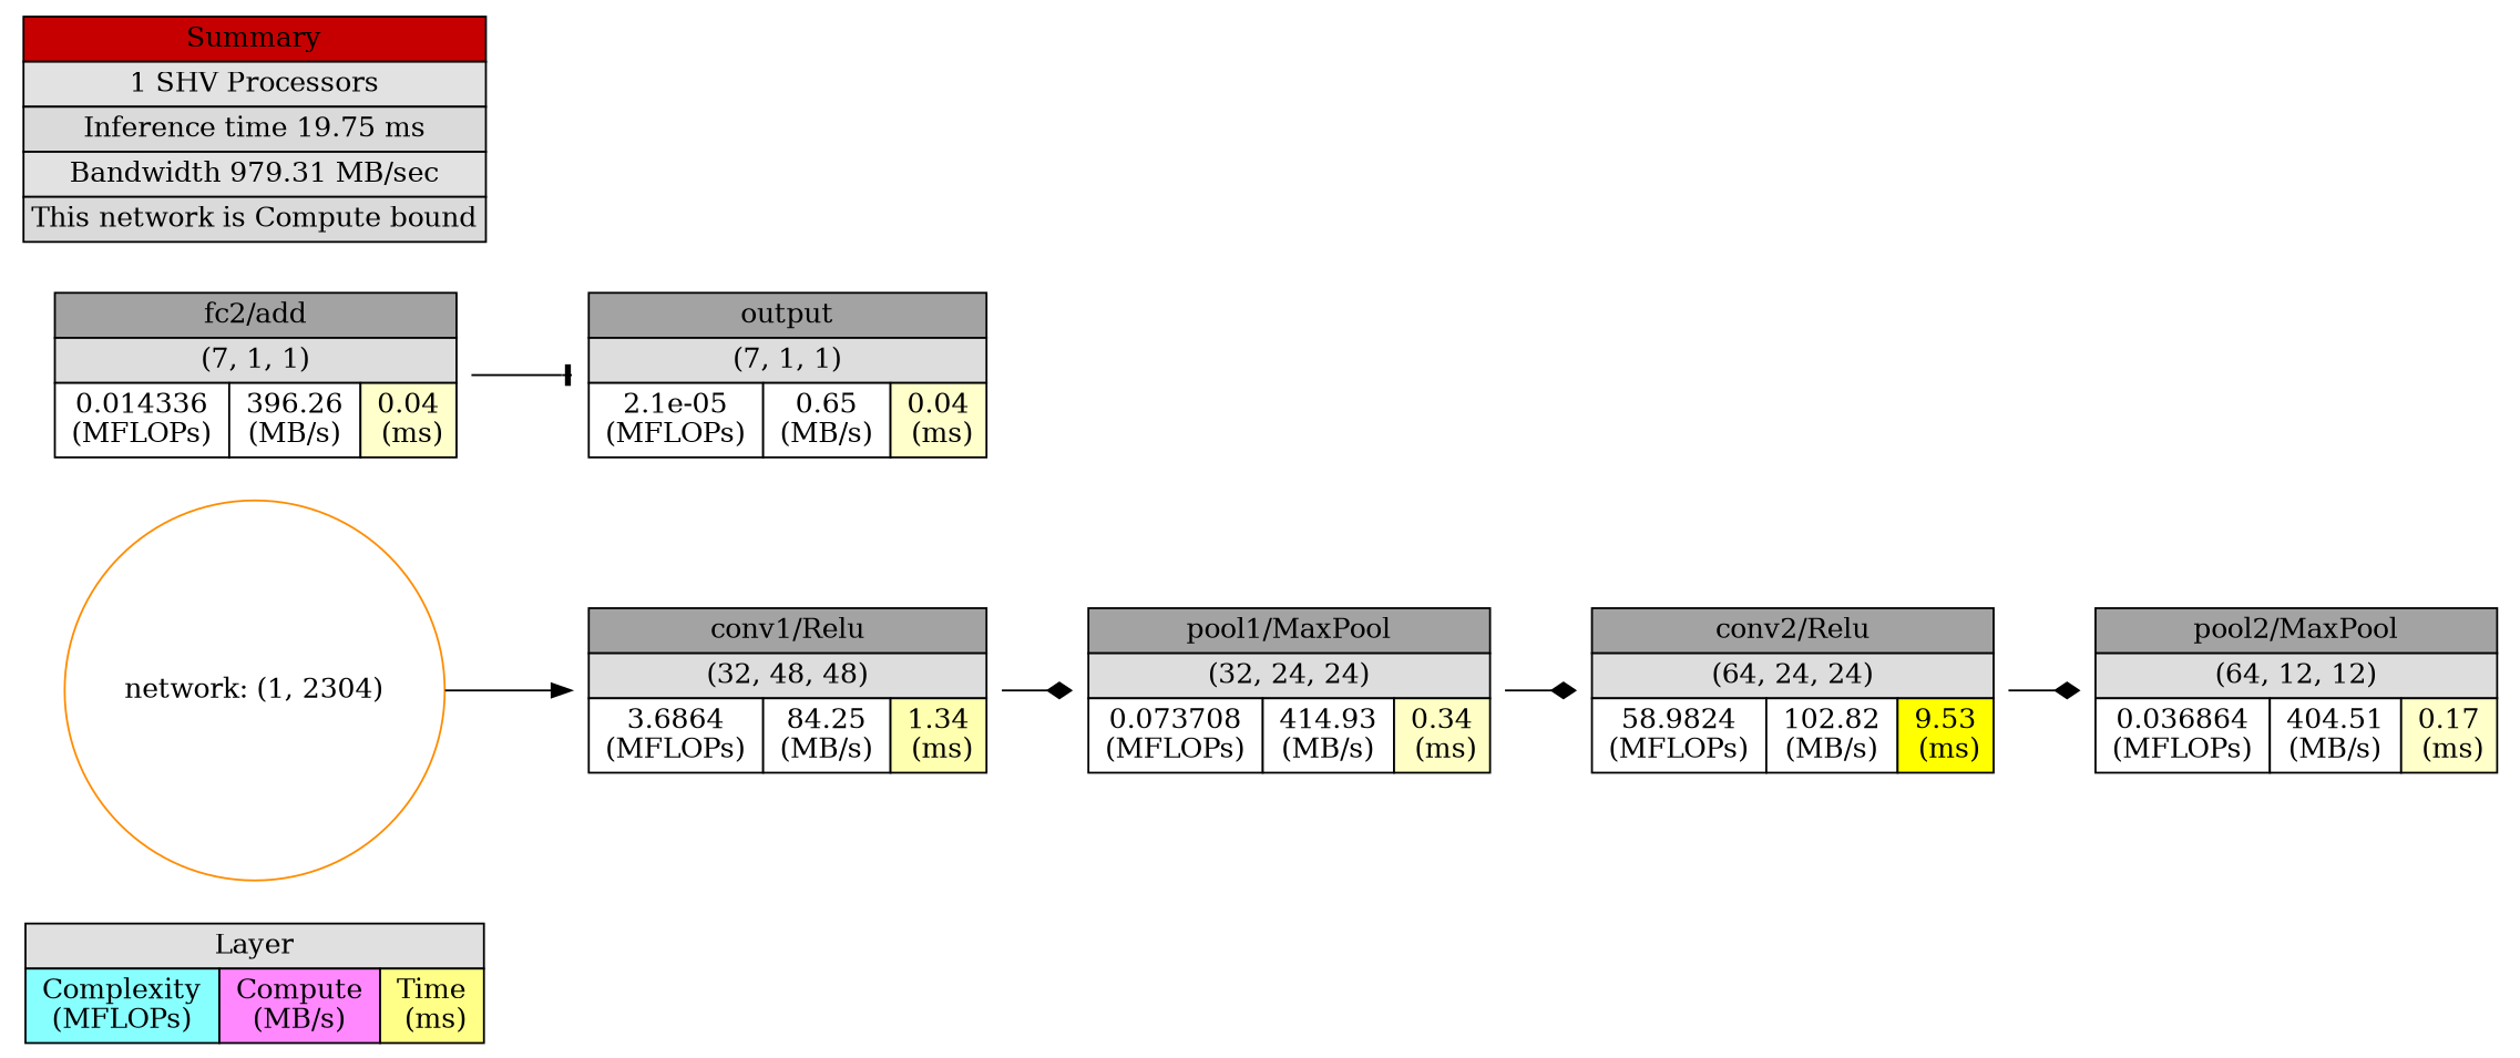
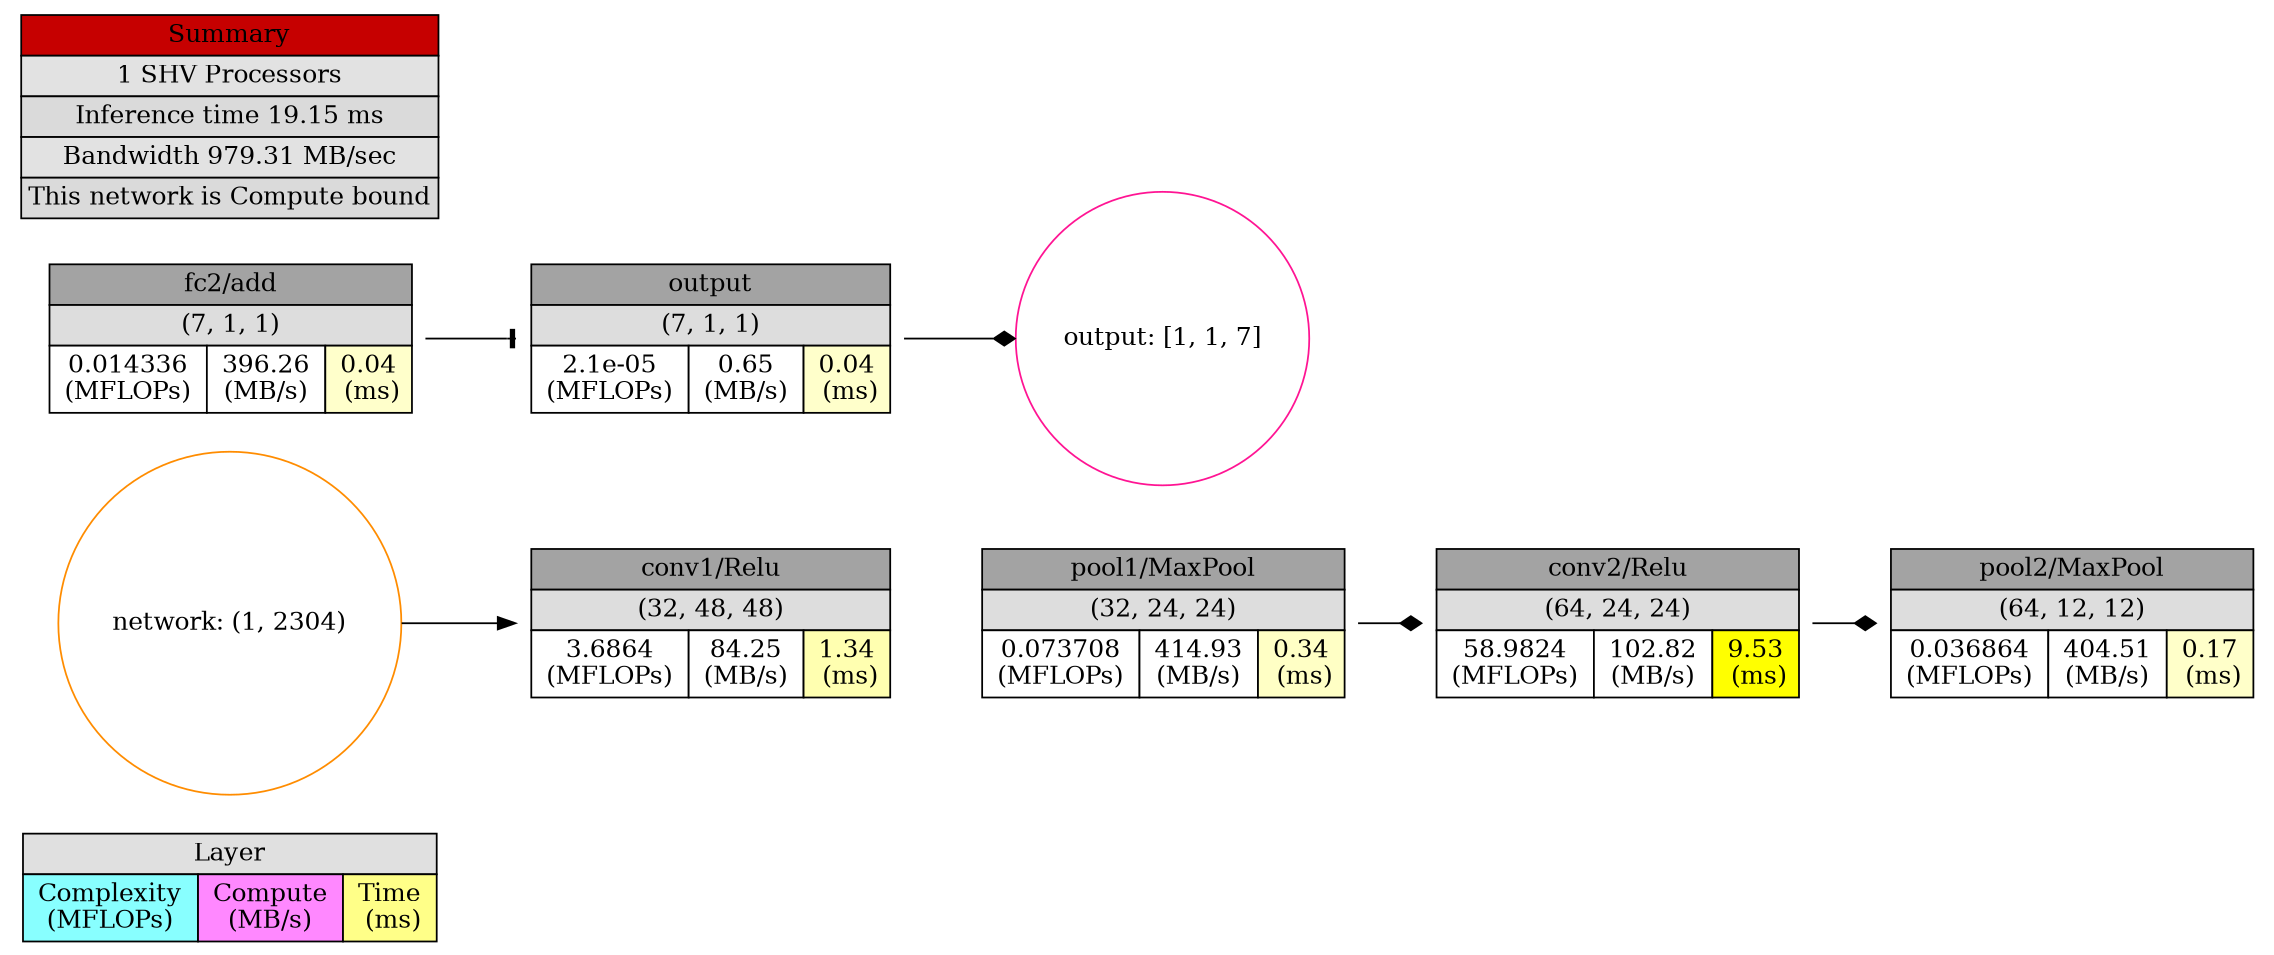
  digraph {
    rankdir=LR
    node [shape=plaintext]
    edge [arrowhead=diamond]
    n1 [label=<<TABLE BORDER="0" CELLBORDER="1" CELLSPACING="0" CELLPADDING="3"> <TR><TD  BGCOLOR = "#E0E0E0" COLSPAN="3">Layer</TD></TR> <TR><TD BGCOLOR = "#88FFFF"> Complexity <br/> (MFLOPs) </TD> <TD BGCOLOR = "#FF88FF"> Compute <br/> (MB/s) </TD> <TD BGCOLOR = "#FFFF88"> Time <br/> (ms)</TD></TR> </TABLE>>]
    n2 [color=darkorange label="network: (1, 2304)" shape=circle]
    n3 [label=< <TABLE BORDER="0" CELLBORDER="1" CELLSPACING="0" CELLPADDING="3"> <TR>     <TD  BGCOLOR = "#A3A3A3" COLSPAN="3">conv1/Relu</TD> </TR> <TR>     <TD  BGCOLOR = "#DDDDDD" COLSPAN="3">(32, 48, 48)</TD> </TR> <TR>     <TD BGCOLOR = "#FFFFFF"> 3.6864 <br/> (MFLOPs) </TD>     <TD BGCOLOR = "#FFFFFF"> 84.25 <br/> (MB/s) </TD>     <TD BGCOLOR = "#FFFFB0"> 1.34 <br/> (ms)</TD> </TR> </TABLE>>]
    n4 [label=< <TABLE BORDER="0" CELLBORDER="1" CELLSPACING="0" CELLPADDING="3"> <TR>     <TD  BGCOLOR = "#A3A3A3" COLSPAN="3">pool1/MaxPool</TD> </TR> <TR>     <TD  BGCOLOR = "#DDDDDD" COLSPAN="3">(32, 24, 24)</TD> </TR> <TR>     <TD BGCOLOR = "#FFFFFF"> 0.073708 <br/> (MFLOPs) </TD>     <TD BGCOLOR = "#FFFFFF"> 414.93 <br/> (MB/s) </TD>     <TD BGCOLOR = "#FFFFC5"> 0.34 <br/> (ms)</TD> </TR> </TABLE>>]
    n5 [label=< <TABLE BORDER="0" CELLBORDER="1" CELLSPACING="0" CELLPADDING="3"> <TR>     <TD  BGCOLOR = "#A3A3A3" COLSPAN="3">conv2/Relu</TD> </TR> <TR>     <TD  BGCOLOR = "#DDDDDD" COLSPAN="3">(64, 24, 24)</TD> </TR> <TR>     <TD BGCOLOR = "#FFFFFF"> 58.9824 <br/> (MFLOPs) </TD>     <TD BGCOLOR = "#FFFFFF"> 102.82 <br/> (MB/s) </TD>     <TD BGCOLOR = "#FFFF0"> 9.53 <br/> (ms)</TD> </TR> </TABLE>>]
    n6 [label=< <TABLE BORDER="0" CELLBORDER="1" CELLSPACING="0" CELLPADDING="3"> <TR>     <TD  BGCOLOR = "#A3A3A3" COLSPAN="3">pool2/MaxPool</TD> </TR> <TR>     <TD  BGCOLOR = "#DDDDDD" COLSPAN="3">(64, 12, 12)</TD> </TR> <TR>     <TD BGCOLOR = "#FFFFFF"> 0.036864 <br/> (MFLOPs) </TD>     <TD BGCOLOR = "#FFFFFF"> 404.51 <br/> (MB/s) </TD>     <TD BGCOLOR = "#FFFFC9"> 0.17 <br/> (ms)</TD> </TR> </TABLE>>]
    n7 [label=< <TABLE BORDER="0" CELLBORDER="1" CELLSPACING="0" CELLPADDING="3"> <TR>     <TD  BGCOLOR = "#A3A3A3" COLSPAN="3">fc2/add</TD> </TR> <TR>     <TD  BGCOLOR = "#DDDDDD" COLSPAN="3">(7, 1, 1)</TD> </TR> <TR>     <TD BGCOLOR = "#FFFFFF"> 0.014336 <br/> (MFLOPs) </TD>     <TD BGCOLOR = "#FFFFFF"> 396.26 <br/> (MB/s) </TD>     <TD BGCOLOR = "#FFFFCB"> 0.04 <br/> (ms)</TD> </TR> </TABLE>>]
    n8 [label=< <TABLE BORDER="0" CELLBORDER="1" CELLSPACING="0" CELLPADDING="3"> <TR>     <TD  BGCOLOR = "#A3A3A3" COLSPAN="3">output</TD> </TR> <TR>     <TD  BGCOLOR = "#DDDDDD" COLSPAN="3">(7, 1, 1)</TD> </TR> <TR>     <TD BGCOLOR = "#FFFFFF"> 2.1e-05 <br/> (MFLOPs) </TD>     <TD BGCOLOR = "#FFFFFF"> 0.65 <br/> (MB/s) </TD>     <TD BGCOLOR = "#FFFFCB"> 0.04 <br/> (ms)</TD> </TR> </TABLE>>]
-   n10 [label=<<TABLE BORDER="0" CELLBORDER="1" CELLSPACING="0" CELLPADDING="3"> <TR><TD  BGCOLOR = "#C60000" COLSPAN="3">Summary</TD></TR> <TR><TD  BGCOLOR = "#E2E2E2" COLSPAN="3">1 SHV Processors</TD></TR> <TR><TD  BGCOLOR = "#DADADA" COLSPAN="3">Inference time 19.75 ms</TD></TR> <TR><TD  BGCOLOR = "#E2E2E2" COLSPAN="3">Bandwidth 979.31 MB/sec</TD></TR> <TR><TD  BGCOLOR = "#DADADA" COLSPAN="3">This network is Compute bound</TD></TR> </TABLE>>]
+   n9 [color=deeppink label="output: [1, 1, 7]" shape=circle]
+   n10 [label=<<TABLE BORDER="0" CELLBORDER="1" CELLSPACING="0" CELLPADDING="3"> <TR><TD  BGCOLOR = "#C60000" COLSPAN="3">Summary</TD></TR> <TR><TD  BGCOLOR = "#E2E2E2" COLSPAN="3">1 SHV Processors</TD></TR> <TR><TD  BGCOLOR = "#DADADA" COLSPAN="3">Inference time 19.15 ms</TD></TR> <TR><TD  BGCOLOR = "#E2E2E2" COLSPAN="3">Bandwidth 979.31 MB/sec</TD></TR> <TR><TD  BGCOLOR = "#DADADA" COLSPAN="3">This network is Compute bound</TD></TR> </TABLE>>]
    n2 -> n3 [arrowhead=normal]
-   n3 -> n4
    n4 -> n5
    n5 -> n6
    n7 -> n8 [arrowhead=tee]
+   n8 -> n9
  }
